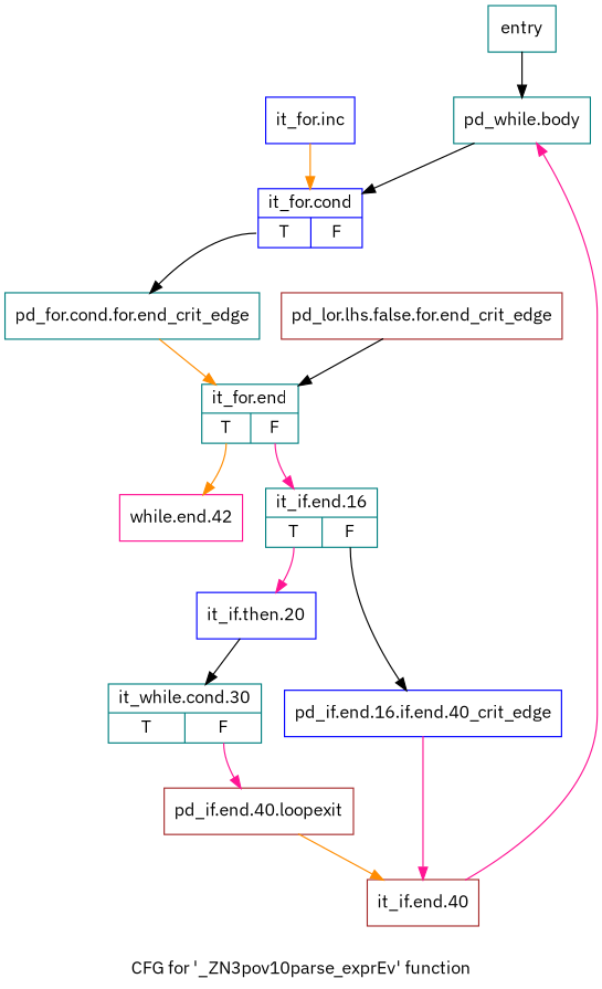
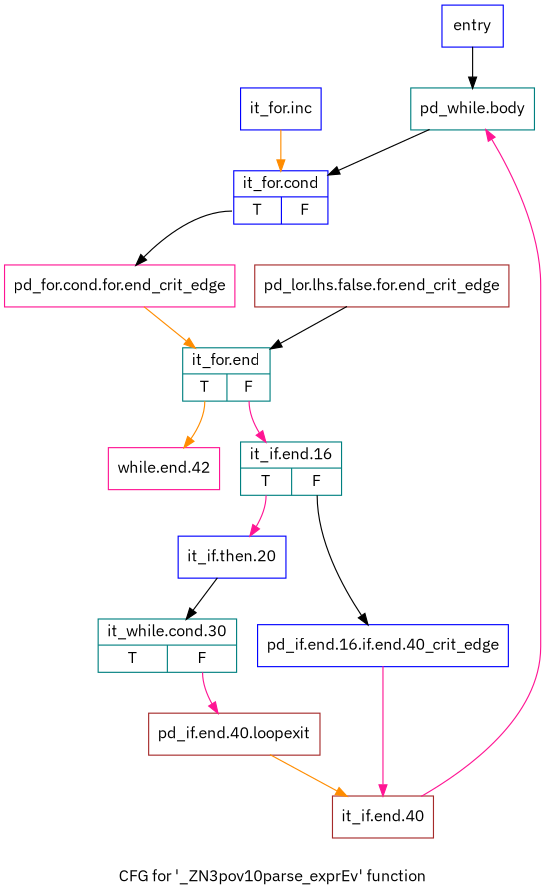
  digraph {
    fontname="IBM Plex Sans"
    label="CFG for '_ZN3pov10parse_exprEv' function"
    node [color=teal fontname="IBM Plex Sans" shape=record]
    edge [color=black fontname="IBM Plex Sans"]
-   n1 [label="{entry}"]
+   n1 [color=blue label="{entry}"]
    n2 [label="{pd_while.body}"]
    n3 [color=blue label="{it_for.cond|{<s0>T|<s1>F}}"]
-   n4 [label="{pd_for.cond.for.end_crit_edge}"]
+   n4 [color=deeppink label="{pd_for.cond.for.end_crit_edge}"]
    n5 [label="{it_for.end|{<s0>T|<s1>F}}"]
    n6 [color=deeppink label="{while.end.42}"]
    n7 [label="{it_if.end.16|{<s0>T|<s1>F}}"]
    n8 [color=brown label="{pd_lor.lhs.false.for.end_crit_edge}"]
    n9 [color=blue label="{it_for.inc}"]
    n10 [color=blue label="{it_if.then.20}"]
    n11 [color=blue label="{pd_if.end.16.if.end.40_crit_edge}"]
    n12 [label="{it_while.cond.30|{<s0>T|<s1>F}}"]
    n13 [color=brown label="{it_if.end.40}"]
    n14 [color=brown label="{pd_if.end.40.loopexit}"]
    n1 -> n2
    n2 -> n3
    n3 -> n4 [tailport=s0]
    n4 -> n5 [color=darkorange]
    n5 -> n6 [color=darkorange tailport=s0]
    n5 -> n7 [color=deeppink tailport=s1]
    n7 -> n10 [color=deeppink tailport=s0]
    n7 -> n11 [tailport=s1]
    n8 -> n5
    n9 -> n3 [color=darkorange]
    n10 -> n12
    n11 -> n13 [color=deeppink]
    n12 -> n14 [color=deeppink tailport=s1]
    n13 -> n2 [color=deeppink]
    n14 -> n13 [color=darkorange]
  }
